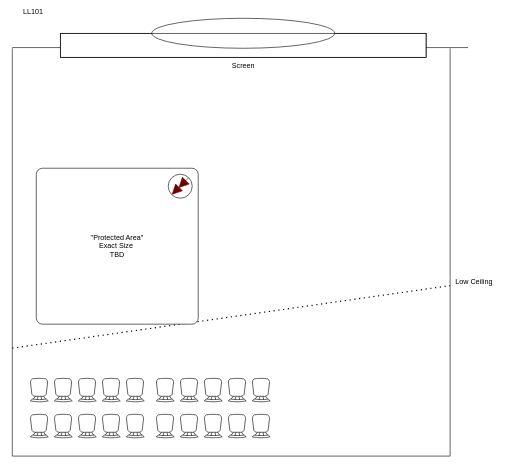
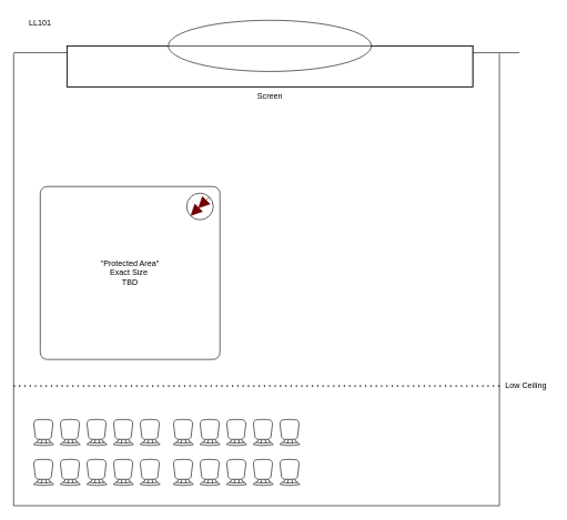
  <mxCell id="0" />
  <mxCell id="1" parent="0" />
- <mxCell id="2" value="LL101" style="text;html=1;strokeColor=none;fillColor=none;align=center;verticalAlign=middle;whiteSpace=wrap;rounded=0;" vertex="1" parent="1"><mxGeometry x="25" y="5" width="60" height="30" as="geometry" /></mxCell>
+ <mxCell id="2" value="LL101" style="text;html=1;strokeColor=none;fillColor=none;align=center;verticalAlign=middle;whiteSpace=wrap;rounded=0;" vertex="1" parent="1"><mxGeometry x="30" y="20" width="60" height="30" as="geometry" /></mxCell>
  <mxCell id="3" value="" style="endArrow=none;html=1;rounded=0;" edge="1" parent="1"><mxGeometry width="50" height="50" relative="1" as="geometry"><mxPoint x="750" y="760" as="sourcePoint" /><mxPoint x="750" y="80" as="targetPoint" /></mxGeometry></mxCell>
  <mxCell id="4" value="" style="endArrow=none;html=1;rounded=0;" edge="1" parent="1"><mxGeometry width="50" height="50" relative="1" as="geometry"><mxPoint x="20" y="78.82" as="sourcePoint" /><mxPoint x="780" y="78.82" as="targetPoint" /></mxGeometry></mxCell>
  <mxCell id="5" value="" style="endArrow=none;html=1;rounded=0;" edge="1" parent="1"><mxGeometry width="50" height="50" relative="1" as="geometry"><mxPoint x="20" y="760" as="sourcePoint" /><mxPoint x="750" y="760" as="targetPoint" /></mxGeometry></mxCell>
  <mxCell id="6" value="" style="endArrow=none;html=1;rounded=0;" edge="1" parent="1"><mxGeometry width="50" height="50" relative="1" as="geometry"><mxPoint x="20" y="760" as="sourcePoint" /><mxPoint x="20" y="80" as="targetPoint" /></mxGeometry></mxCell>
  <mxCell id="7" value="" style="group;rotation=-180;" vertex="1" connectable="0" parent="1"><mxGeometry x="50" y="630" width="400" height="100" as="geometry" /></mxCell>
  <mxCell id="8" value="" style="verticalLabelPosition=bottom;html=1;verticalAlign=top;align=center;shape=mxgraph.floorplan.chair;rotation=-180;" vertex="1" parent="7"><mxGeometry x="370" y="60" width="30" height="40" as="geometry" /></mxCell>
  <mxCell id="9" value="" style="verticalLabelPosition=bottom;html=1;verticalAlign=top;align=center;shape=mxgraph.floorplan.chair;rotation=-180;" vertex="1" parent="7"><mxGeometry x="370" width="30" height="40" as="geometry" /></mxCell>
  <mxCell id="10" value="" style="verticalLabelPosition=bottom;html=1;verticalAlign=top;align=center;shape=mxgraph.floorplan.chair;rotation=-180;" vertex="1" parent="7"><mxGeometry x="330" y="60" width="30" height="40" as="geometry" /></mxCell>
  <mxCell id="11" value="" style="verticalLabelPosition=bottom;html=1;verticalAlign=top;align=center;shape=mxgraph.floorplan.chair;rotation=-180;" vertex="1" parent="7"><mxGeometry x="330" width="30" height="40" as="geometry" /></mxCell>
  <mxCell id="12" value="" style="verticalLabelPosition=bottom;html=1;verticalAlign=top;align=center;shape=mxgraph.floorplan.chair;rotation=-180;" vertex="1" parent="7"><mxGeometry x="290" y="60" width="30" height="40" as="geometry" /></mxCell>
  <mxCell id="13" value="" style="verticalLabelPosition=bottom;html=1;verticalAlign=top;align=center;shape=mxgraph.floorplan.chair;rotation=-180;" vertex="1" parent="7"><mxGeometry x="290" width="30" height="40" as="geometry" /></mxCell>
  <mxCell id="14" value="" style="verticalLabelPosition=bottom;html=1;verticalAlign=top;align=center;shape=mxgraph.floorplan.chair;rotation=-180;" vertex="1" parent="7"><mxGeometry x="250" y="60" width="30" height="40" as="geometry" /></mxCell>
  <mxCell id="15" value="" style="verticalLabelPosition=bottom;html=1;verticalAlign=top;align=center;shape=mxgraph.floorplan.chair;rotation=-180;" vertex="1" parent="7"><mxGeometry x="250" width="30" height="40" as="geometry" /></mxCell>
  <mxCell id="16" value="" style="verticalLabelPosition=bottom;html=1;verticalAlign=top;align=center;shape=mxgraph.floorplan.chair;rotation=-180;" vertex="1" parent="7"><mxGeometry x="210" y="60" width="30" height="40" as="geometry" /></mxCell>
  <mxCell id="17" value="" style="verticalLabelPosition=bottom;html=1;verticalAlign=top;align=center;shape=mxgraph.floorplan.chair;rotation=-180;" vertex="1" parent="7"><mxGeometry x="210" width="30" height="40" as="geometry" /></mxCell>
  <mxCell id="18" value="" style="verticalLabelPosition=bottom;html=1;verticalAlign=top;align=center;shape=mxgraph.floorplan.chair;rotation=-180;" vertex="1" parent="7"><mxGeometry x="160" y="60" width="30" height="40" as="geometry" /></mxCell>
  <mxCell id="19" value="" style="verticalLabelPosition=bottom;html=1;verticalAlign=top;align=center;shape=mxgraph.floorplan.chair;rotation=-180;" vertex="1" parent="7"><mxGeometry x="160" width="30" height="40" as="geometry" /></mxCell>
  <mxCell id="20" value="" style="verticalLabelPosition=bottom;html=1;verticalAlign=top;align=center;shape=mxgraph.floorplan.chair;rotation=-180;" vertex="1" parent="7"><mxGeometry x="120" y="60" width="30" height="40" as="geometry" /></mxCell>
  <mxCell id="21" value="" style="verticalLabelPosition=bottom;html=1;verticalAlign=top;align=center;shape=mxgraph.floorplan.chair;rotation=-180;" vertex="1" parent="7"><mxGeometry x="120" width="30" height="40" as="geometry" /></mxCell>
  <mxCell id="22" value="" style="verticalLabelPosition=bottom;html=1;verticalAlign=top;align=center;shape=mxgraph.floorplan.chair;rotation=-180;" vertex="1" parent="7"><mxGeometry x="80" y="60" width="30" height="40" as="geometry" /></mxCell>
  <mxCell id="23" value="" style="verticalLabelPosition=bottom;html=1;verticalAlign=top;align=center;shape=mxgraph.floorplan.chair;rotation=-180;" vertex="1" parent="7"><mxGeometry x="80" width="30" height="40" as="geometry" /></mxCell>
  <mxCell id="24" value="" style="verticalLabelPosition=bottom;html=1;verticalAlign=top;align=center;shape=mxgraph.floorplan.chair;rotation=-180;" vertex="1" parent="7"><mxGeometry x="40" y="60" width="30" height="40" as="geometry" /></mxCell>
  <mxCell id="25" value="" style="verticalLabelPosition=bottom;html=1;verticalAlign=top;align=center;shape=mxgraph.floorplan.chair;rotation=-180;" vertex="1" parent="7"><mxGeometry x="40" width="30" height="40" as="geometry" /></mxCell>
  <mxCell id="26" value="" style="verticalLabelPosition=bottom;html=1;verticalAlign=top;align=center;shape=mxgraph.floorplan.chair;rotation=-180;" vertex="1" parent="7"><mxGeometry y="60" width="30" height="40" as="geometry" /></mxCell>
  <mxCell id="27" value="" style="verticalLabelPosition=bottom;html=1;verticalAlign=top;align=center;shape=mxgraph.floorplan.chair;rotation=-180;" vertex="1" parent="7"><mxGeometry width="30" height="40" as="geometry" /></mxCell>
  <mxCell id="28" value="" style="endArrow=none;dashed=1;html=1;dashPattern=1 3;strokeWidth=2;rounded=0;" edge="1" parent="1" target="29"><mxGeometry width="50" height="50" relative="1" as="geometry"><mxPoint x="20" y="580" as="sourcePoint" /><mxPoint x="790" y="580" as="targetPoint" /></mxGeometry></mxCell>
- <mxCell id="29" value="Low Ceiling" style="text;html=1;strokeColor=none;fillColor=none;align=center;verticalAlign=middle;whiteSpace=wrap;rounded=0;" vertex="1" parent="1"><mxGeometry x="750" y="455" width="80" height="30" as="geometry" /></mxCell>
+ <mxCell id="29" value="Low Ceiling" style="text;html=1;strokeColor=none;fillColor=none;align=center;verticalAlign=middle;whiteSpace=wrap;rounded=0;" vertex="1" parent="1"><mxGeometry x="750" y="565" width="80" height="30" as="geometry" /></mxCell>
  <mxCell id="30" value="&lt;div&gt;&quot;Protected Area&quot;&lt;/div&gt;&lt;div&gt;Exact Size&amp;nbsp;&lt;/div&gt;&lt;div&gt;TBD&lt;/div&gt;" style="rounded=1;whiteSpace=wrap;html=1;arcSize=4;" vertex="1" parent="1"><mxGeometry x="60" y="280" width="270" height="260" as="geometry" /></mxCell>
- <mxCell id="31" value="Screen" style="verticalLabelPosition=bottom;outlineConnect=0;align=center;dashed=0;html=1;verticalAlign=top;shape=mxgraph.pid.misc.rotary_screen;" vertex="1" parent="1"><mxGeometry x="100" y="30" width="610" height="65" as="geometry" /></mxCell>
+ <mxCell id="31" value="Screen" style="verticalLabelPosition=bottom;outlineConnect=0;align=center;dashed=0;html=1;verticalAlign=top;shape=mxgraph.pid.misc.rotary_screen;" vertex="1" parent="1"><mxGeometry x="100" y="30" width="610" height="100" as="geometry" /></mxCell>
  <mxCell id="32" value="" style="ellipse;whiteSpace=wrap;html=1;aspect=fixed;" vertex="1" parent="1"><mxGeometry x="280" y="290" width="40" height="40" as="geometry" /></mxCell>
  <mxCell id="33" style="rounded=0;orthogonalLoop=1;jettySize=auto;html=1;exitX=1;exitY=0;exitDx=0;exitDy=0;entryX=0;entryY=1;entryDx=0;entryDy=0;endArrow=doubleBlock;endFill=1;targetPerimeterSpacing=12;sourcePerimeterSpacing=13;endSize=15;fillColor=#a20025;strokeColor=#6F0000;" edge="1" parent="1" source="32" target="32"><mxGeometry relative="1" as="geometry" /></mxCell>
